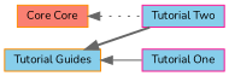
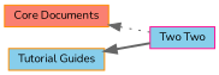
  digraph {
    fontname=Nunito
    rankdir=LR
    node [color=darkorange fillcolor=skyblue fontname=Nunito fontsize=10 shape=record style=filled]
    edge [color=gray40 dir=back fontname=Nunito fontsize=10 labelfontname=Helvetica labelfontsize=10 shape=plaintext]
-   n1 [fillcolor=salmon height=0.2 label="Core Core" width=0.4]
-   n2 [color=deeppink height=0.2 label="Tutorial Two" width=0.4]
+   n1 [fillcolor=salmon height=0.2 label="Core Documents" width=0.4]
+   n2 [color=deeppink height=0.2 label="Two Two" width=0.4]
    n3 [fontcolor=black height=0.2 label="Tutorial Guides" width=0.4]
-   n4 [color=deeppink height=0.2 label="Tutorial One" width=0.4]
    n1 -> n2 [style=dotted]
    n3 -> n2 [style=bold]
-   n3 -> n4 [style=solid]
  }
